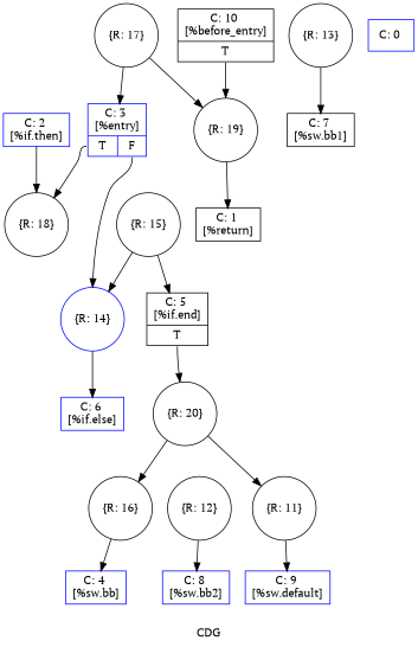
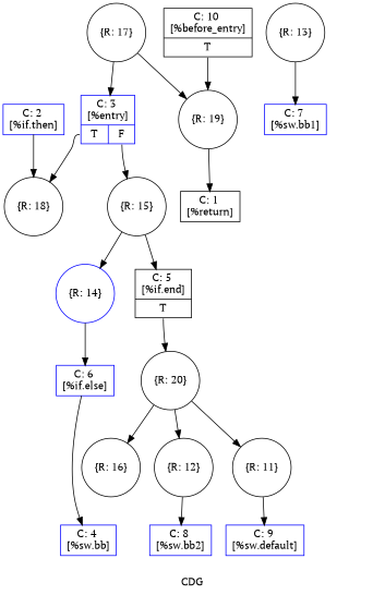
  digraph {
    fontname="PT Serif"
    label=CDG
    node [fontname="PT Serif" shape=record]
    edge [fontname="PT Serif"]
    n1 [label="{R: 20}" shape=circle]
    n2 [label="{R: 11}" shape=circle]
    n3 [label="{R: 12}" shape=circle]
    n4 [label="{R: 16}" shape=circle]
    n5 [color=blue label="{C: 9 \n[%sw.default]\n}"]
    n6 [color=blue label="{C: 8 \n[%sw.bb2]\n}"]
    n7 [label="{R: 13}" shape=circle]
-   n8 [color=black label="{C: 7 \n[%sw.bb1]\n}"]
+   n8 [color=blue label="{C: 7 \n[%sw.bb1]\n}"]
    n9 [color=blue label="{C: 4 \n[%sw.bb]\n}"]
    n10 [label="{R: 19}" shape=circle]
    n11 [color=black label="{C: 1 \n[%return]\n}"]
    n12 [label="{R: 17}" shape=circle]
    n13 [color=blue label="{C: 3 \n[%entry]\n|{<s0>T|<s1>F}}"]
    n14 [label="{R: 18}" shape=circle]
    n15 [label="{R: 15}" shape=circle]
    n16 [color=blue label="{C: 2 \n[%if.then]\n}"]
    n17 [color=black label="{C: 5 \n[%if.end]\n|{<s0>T}}"]
    n18 [color=blue label="{R: 14}" shape=circle]
    n19 [color=blue label="{C: 6 \n[%if.else]\n}"]
-   n20 [color=blue label="{C: 0 \n}"]
    n21 [color=black label="{C: 10 \n[%before_entry]\n|{<s0>T}}"]
    n1 -> n2
+   n1 -> n3
    n1 -> n4
    n2 -> n5
    n3 -> n6
-   n4 -> n9
+   n19 -> n9
    n7 -> n8
    n10 -> n11
    n12 -> n10
    n12 -> n13
    n13 -> n14 [collor=blue tailport=s0]
-   n13 -> n18 [tailport=s1]
+   n13 -> n15 [tailport=s1]
    n15 -> n17
    n15 -> n18
    n16 -> n14
    n17 -> n1 [collor=blue tailport=s0]
    n18 -> n19
    n21 -> n10 [collor=blue tailport=s0]
  }
